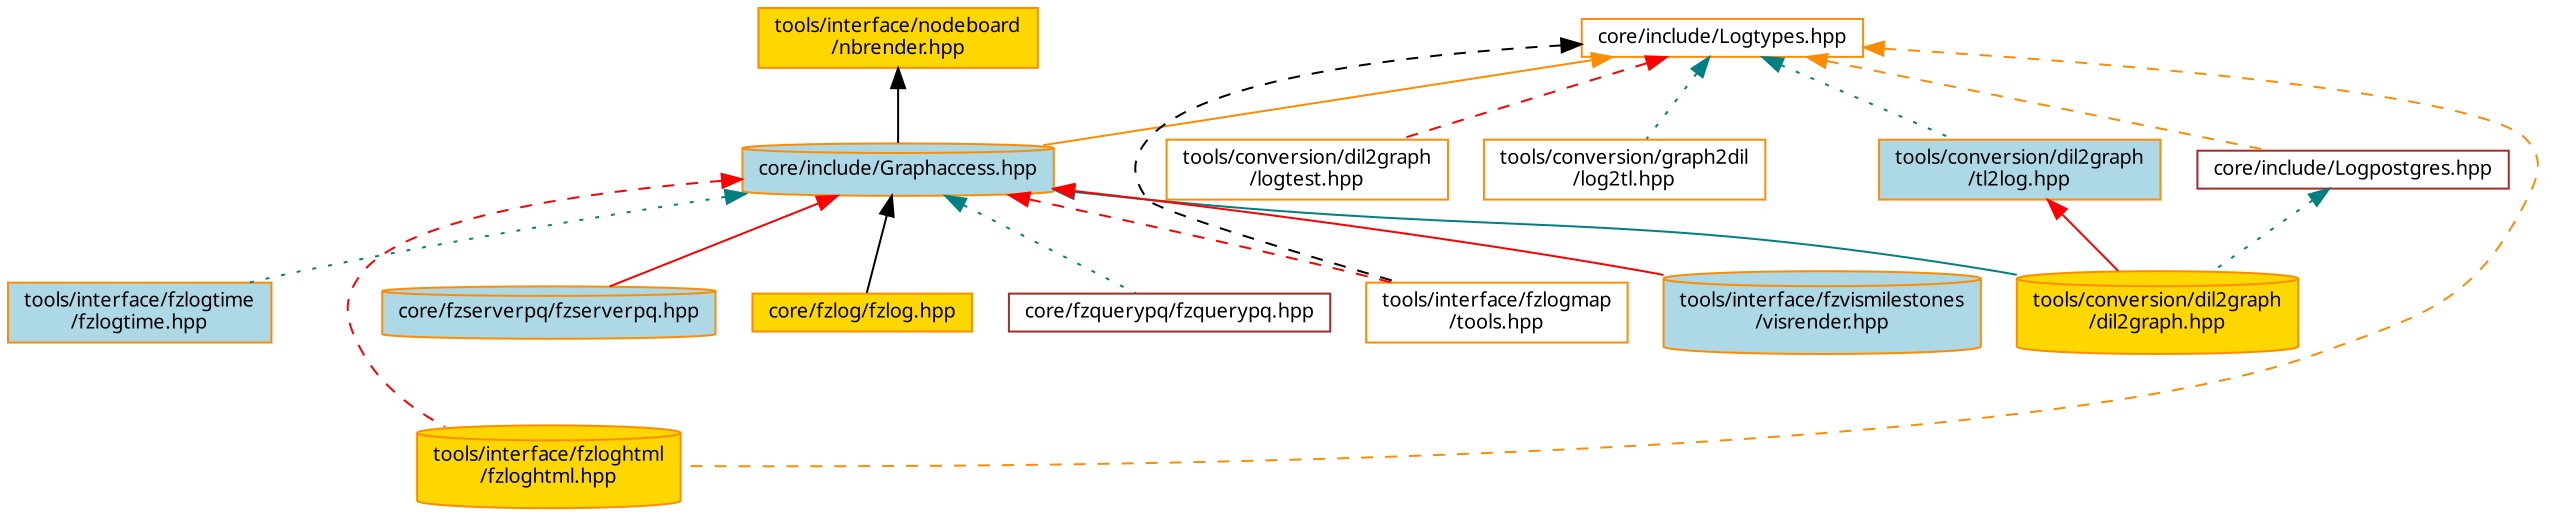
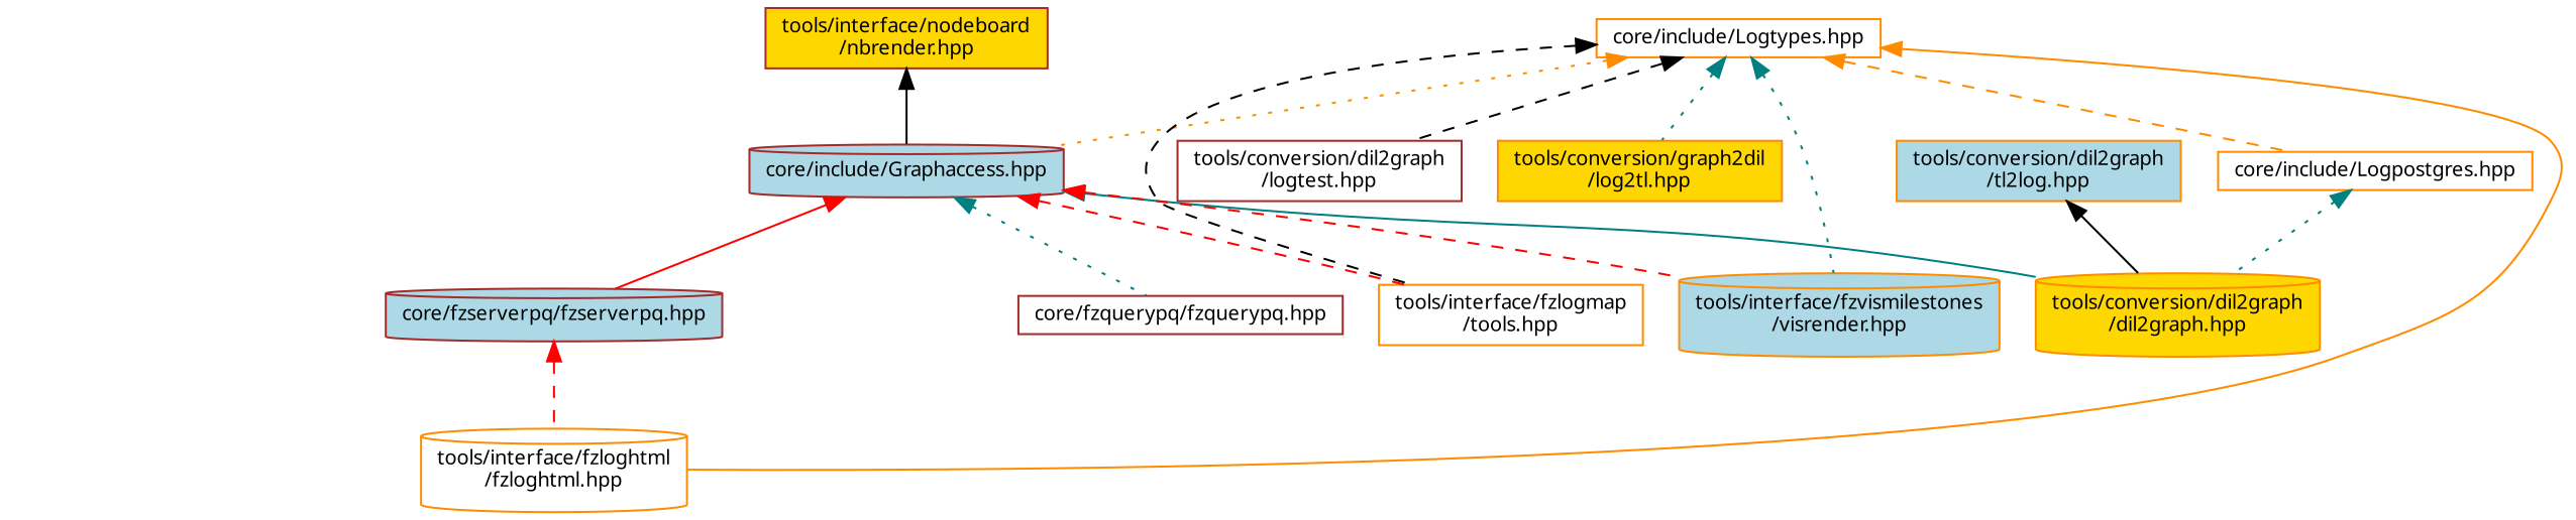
  digraph {
    fontname="Noto Sans"
    node [color=darkorange fillcolor=white fontname="Noto Sans" fontsize=10 shape=box style=filled]
    edge [color=red dir=back fontname="Noto Sans" fontsize=10 labelfontname=Helvetica labelfontsize=10 style=dotted]
    n1 [fontcolor=black height=0.2 label="core/include/Logtypes.hpp" width=0.4]
-   n2 [fillcolor=lightblue height=0.2 label="core/include/Graphaccess.hpp" shape=cylinder width=0.4]
-   n3 [fillcolor=gold height=0.2 label="tools/interface/fzloghtml\l/fzloghtml.hpp" shape=cylinder width=0.4]
+   n2 [color=brown fillcolor=lightblue height=0.2 label="core/include/Graphaccess.hpp" shape=cylinder width=0.4]
+   n3 [height=0.2 label="tools/interface/fzloghtml\l/fzloghtml.hpp" shape=cylinder width=0.4]
    n4 [height=0.2 label="tools/interface/fzlogmap\l/tools.hpp" width=0.4]
-   n5 [color=brown height=0.2 label="core/include/Logpostgres.hpp" width=0.4]
-   n6 [height=0.2 label="tools/conversion/dil2graph\l/logtest.hpp" width=0.4]
+   n5 [height=0.2 label="core/include/Logpostgres.hpp" width=0.4]
+   n6 [color=brown height=0.2 label="tools/conversion/dil2graph\l/logtest.hpp" width=0.4]
    n7 [fillcolor=lightblue height=0.2 label="tools/conversion/dil2graph\l/tl2log.hpp" width=0.4]
-   n8 [height=0.2 label="tools/conversion/graph2dil\l/log2tl.hpp" width=0.4]
-   n9 [fillcolor=gold height=0.2 label="core/fzlog/fzlog.hpp" width=0.4]
+   n8 [fillcolor=gold height=0.2 label="tools/conversion/graph2dil\l/log2tl.hpp" width=0.4]
    n10 [color=brown height=0.2 label="core/fzquerypq/fzquerypq.hpp" width=0.4]
-   n11 [fillcolor=lightblue height=0.2 label="core/fzserverpq/fzserverpq.hpp" shape=cylinder width=0.4]
+   n11 [color=brown fillcolor=lightblue height=0.2 label="core/fzserverpq/fzserverpq.hpp" shape=cylinder width=0.4]
    n12 [fillcolor=gold height=0.2 label="tools/conversion/dil2graph\l/dil2graph.hpp" shape=cylinder width=0.4]
-   n13 [fillcolor=lightblue height=0.2 label="tools/interface/fzlogtime\l/fzlogtime.hpp" width=0.4]
    n14 [fillcolor=lightblue height=0.2 label="tools/interface/fzvismilestones\l/visrender.hpp" shape=cylinder width=0.4]
-   n15 [fillcolor=gold height=0.2 label="tools/interface/nodeboard\l/nbrender.hpp" width=0.4]
-   n1 -> n2 [color=darkorange style=solid]
-   n1 -> n3 [color=darkorange style=dashed]
+   n15 [color=brown fillcolor=gold height=0.2 label="tools/interface/nodeboard\l/nbrender.hpp" width=0.4]
+   n1 -> n2 [color=darkorange]
+   n1 -> n3 [color=darkorange style=solid]
    n1 -> n4 [color=black style=dashed]
    n1 -> n5 [color=darkorange style=dashed]
-   n1 -> n6 [style=dashed]
-   n1 -> n7 [color=teal]
+   n1 -> n6 [color=black style=dashed]
+   n1 -> n14 [color=teal]
    n1 -> n8 [color=teal]
-   n2 -> n3 [style=dashed]
+   n11 -> n3 [style=dashed]
    n2 -> n4 [style=dashed]
-   n2 -> n9 [color=black style=solid]
    n2 -> n10 [color=teal]
    n2 -> n11 [style=solid]
    n2 -> n12 [color=teal style=solid]
-   n2 -> n13 [color=teal]
-   n2 -> n14 [style=solid]
+   n2 -> n14 [style=dashed]
    n5 -> n12 [color=teal]
-   n7 -> n12 [style=solid]
+   n7 -> n12 [color=black style=solid]
    n15 -> n2 [color=black style=solid]
  }
